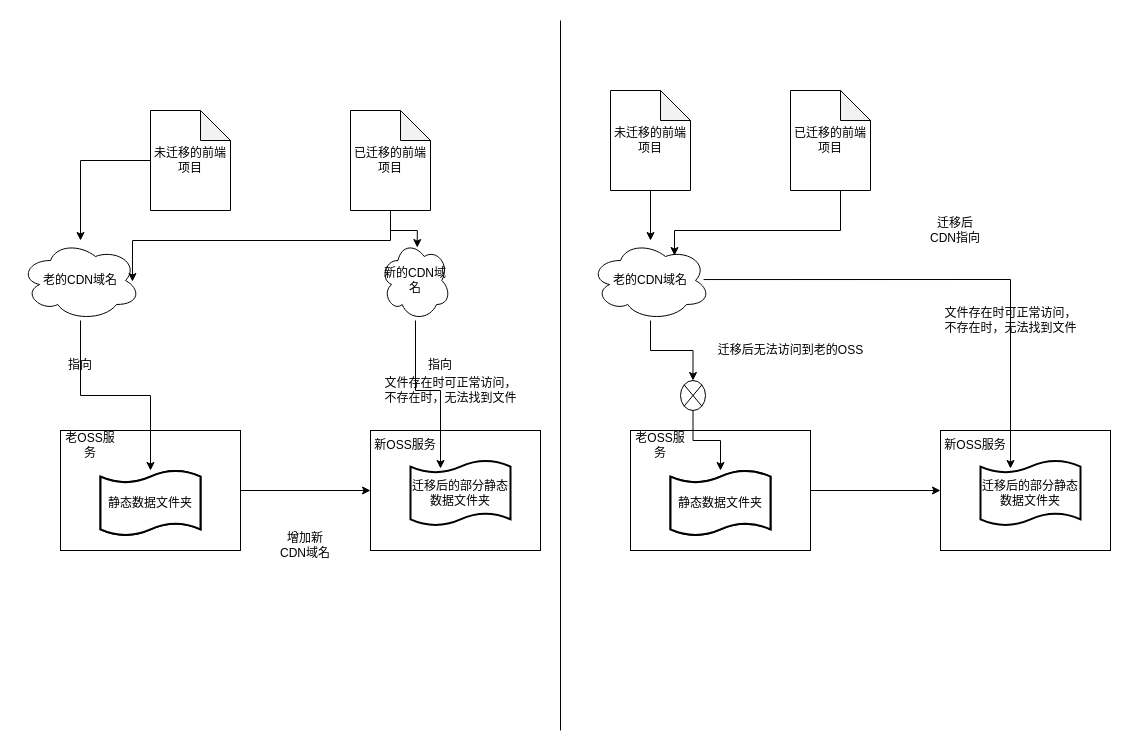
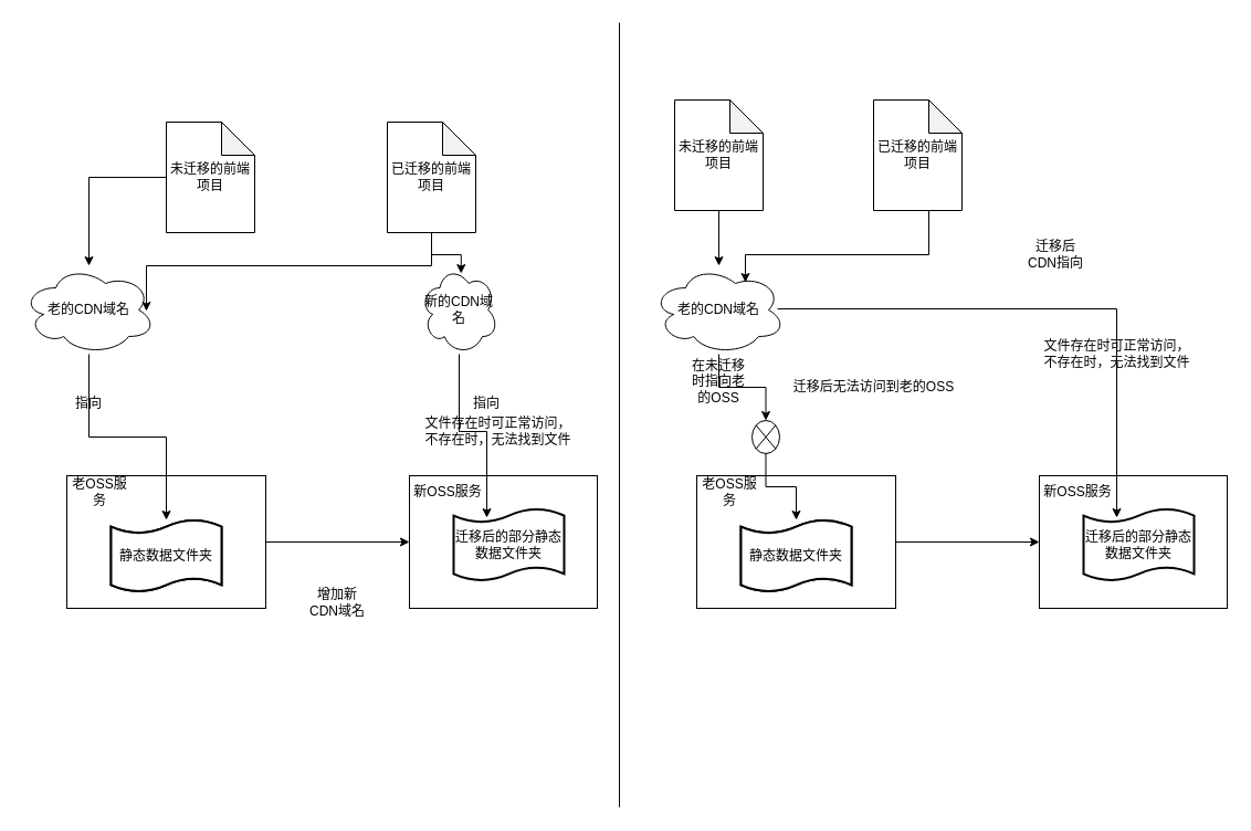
  <mxCell id="0" />
  <mxCell id="1" parent="0" />
  <mxCell id="2" value="老的CDN域名" style="ellipse;shape=cloud;whiteSpace=wrap;html=1;" vertex="1" parent="1"><mxGeometry x="20" y="240" width="120" height="80" as="geometry" /></mxCell>
  <mxCell id="3" style="edgeStyle=orthogonalEdgeStyle;rounded=0;orthogonalLoop=1;jettySize=auto;html=1;" edge="1" parent="1" source="4" target="9"><mxGeometry relative="1" as="geometry" /></mxCell>
  <mxCell id="4" value="" style="rounded=0;whiteSpace=wrap;html=1;" vertex="1" parent="1"><mxGeometry x="60" y="430" width="180" height="120" as="geometry" /></mxCell>
  <mxCell id="5" style="edgeStyle=orthogonalEdgeStyle;rounded=0;orthogonalLoop=1;jettySize=auto;html=1;" edge="1" parent="1" source="2" target="7"><mxGeometry relative="1" as="geometry" /></mxCell>
  <mxCell id="6" value="老OSS服务" style="text;html=1;align=center;verticalAlign=middle;whiteSpace=wrap;rounded=0;" vertex="1" parent="1"><mxGeometry x="60" y="430" width="60" height="30" as="geometry" /></mxCell>
  <mxCell id="7" value="静态数据文件夹" style="shape=tape;whiteSpace=wrap;html=1;strokeWidth=2;size=0.19" vertex="1" parent="1"><mxGeometry x="100" y="470" width="100" height="65" as="geometry" /></mxCell>
  <mxCell id="8" value="指向" style="text;html=1;align=center;verticalAlign=middle;whiteSpace=wrap;rounded=0;" vertex="1" parent="1"><mxGeometry x="50" y="350" width="60" height="30" as="geometry" /></mxCell>
  <mxCell id="9" value="" style="rounded=0;whiteSpace=wrap;html=1;" vertex="1" parent="1"><mxGeometry x="370" y="430" width="170" height="120" as="geometry" /></mxCell>
  <mxCell id="10" value="增加新CDN域名" style="text;html=1;align=center;verticalAlign=middle;whiteSpace=wrap;rounded=0;" vertex="1" parent="1"><mxGeometry x="275" y="530" width="60" height="30" as="geometry" /></mxCell>
  <mxCell id="11" value="新OSS服务" style="text;html=1;align=center;verticalAlign=middle;whiteSpace=wrap;rounded=0;" vertex="1" parent="1"><mxGeometry x="370" y="430" width="70" height="30" as="geometry" /></mxCell>
  <mxCell id="12" value="静态数据文件夹" style="shape=tape;whiteSpace=wrap;html=1;strokeWidth=2;size=0.19" vertex="1" parent="1"><mxGeometry x="100" y="470" width="100" height="65" as="geometry" /></mxCell>
  <mxCell id="13" value="迁移后的部分静态数据文件夹" style="shape=tape;whiteSpace=wrap;html=1;strokeWidth=2;size=0.19" vertex="1" parent="1"><mxGeometry x="410" y="460" width="100" height="65" as="geometry" /></mxCell>
  <mxCell id="14" value="新的CDN域名" style="ellipse;shape=cloud;whiteSpace=wrap;html=1;" vertex="1" parent="1"><mxGeometry x="380" y="240" width="70" height="80" as="geometry" /></mxCell>
  <mxCell id="15" value="指向" style="text;html=1;align=center;verticalAlign=middle;whiteSpace=wrap;rounded=0;" vertex="1" parent="1"><mxGeometry x="410" y="350" width="60" height="30" as="geometry" /></mxCell>
  <mxCell id="16" style="edgeStyle=orthogonalEdgeStyle;rounded=0;orthogonalLoop=1;jettySize=auto;html=1;entryX=0.3;entryY=0.123;entryDx=0;entryDy=0;entryPerimeter=0;" edge="1" parent="1" source="14" target="13"><mxGeometry relative="1" as="geometry" /></mxCell>
  <mxCell id="17" value="已迁移的前端项目" style="shape=note;whiteSpace=wrap;html=1;backgroundOutline=1;darkOpacity=0.05;" vertex="1" parent="1"><mxGeometry x="350" y="110" width="80" height="100" as="geometry" /></mxCell>
  <mxCell id="18" style="edgeStyle=orthogonalEdgeStyle;rounded=0;orthogonalLoop=1;jettySize=auto;html=1;" edge="1" parent="1" source="19" target="2"><mxGeometry relative="1" as="geometry" /></mxCell>
  <mxCell id="19" value="未迁移的前端项目" style="shape=note;whiteSpace=wrap;html=1;backgroundOutline=1;darkOpacity=0.05;" vertex="1" parent="1"><mxGeometry x="150" y="110" width="80" height="100" as="geometry" /></mxCell>
  <mxCell id="20" style="edgeStyle=orthogonalEdgeStyle;rounded=0;orthogonalLoop=1;jettySize=auto;html=1;entryX=0.525;entryY=0.088;entryDx=0;entryDy=0;entryPerimeter=0;" edge="1" parent="1" source="17" target="14"><mxGeometry relative="1" as="geometry" /></mxCell>
  <mxCell id="21" style="edgeStyle=orthogonalEdgeStyle;rounded=0;orthogonalLoop=1;jettySize=auto;html=1;entryX=0.933;entryY=0.513;entryDx=0;entryDy=0;entryPerimeter=0;" edge="1" parent="1" source="17" target="2"><mxGeometry relative="1" as="geometry"><Array as="points"><mxPoint x="390" y="240" /><mxPoint x="132" y="240" /></Array></mxGeometry></mxCell>
  <mxCell id="22" value="&lt;div&gt;文件存在时可正常访问，&lt;/div&gt;&lt;div&gt;不存在时，无法找到文件&lt;br&gt;&lt;/div&gt;" style="text;html=1;align=center;verticalAlign=middle;resizable=0;points=[];autosize=1;strokeColor=none;fillColor=none;" vertex="1" parent="1"><mxGeometry x="370" y="370" width="160" height="40" as="geometry" /></mxCell>
  <mxCell id="23" value="老的CDN域名" style="ellipse;shape=cloud;whiteSpace=wrap;html=1;" vertex="1" parent="1"><mxGeometry x="590" y="240" width="120" height="80" as="geometry" /></mxCell>
  <mxCell id="24" style="edgeStyle=orthogonalEdgeStyle;rounded=0;orthogonalLoop=1;jettySize=auto;html=1;" edge="1" parent="1" source="25" target="30"><mxGeometry relative="1" as="geometry" /></mxCell>
  <mxCell id="25" value="" style="rounded=0;whiteSpace=wrap;html=1;" vertex="1" parent="1"><mxGeometry x="630" y="430" width="180" height="120" as="geometry" /></mxCell>
  <mxCell id="26" style="edgeStyle=orthogonalEdgeStyle;rounded=0;orthogonalLoop=1;jettySize=auto;html=1;" edge="1" parent="1" source="42" target="28"><mxGeometry relative="1" as="geometry" /></mxCell>
  <mxCell id="27" value="老OSS服务" style="text;html=1;align=center;verticalAlign=middle;whiteSpace=wrap;rounded=0;" vertex="1" parent="1"><mxGeometry x="630" y="430" width="60" height="30" as="geometry" /></mxCell>
  <mxCell id="28" value="静态数据文件夹" style="shape=tape;whiteSpace=wrap;html=1;strokeWidth=2;size=0.19" vertex="1" parent="1"><mxGeometry x="670" y="470" width="100" height="65" as="geometry" /></mxCell>
+ <mxCell id="29" value="在未迁移时指向老的OSS" style="text;html=1;align=center;verticalAlign=middle;whiteSpace=wrap;rounded=0;" vertex="1" parent="1"><mxGeometry x="620" y="330" width="60" height="30" as="geometry" /></mxCell>
  <mxCell id="30" value="" style="rounded=0;whiteSpace=wrap;html=1;" vertex="1" parent="1"><mxGeometry x="940" y="430" width="170" height="120" as="geometry" /></mxCell>
  <mxCell id="31" value="新OSS服务" style="text;html=1;align=center;verticalAlign=middle;whiteSpace=wrap;rounded=0;" vertex="1" parent="1"><mxGeometry x="940" y="430" width="70" height="30" as="geometry" /></mxCell>
  <mxCell id="32" value="静态数据文件夹" style="shape=tape;whiteSpace=wrap;html=1;strokeWidth=2;size=0.19" vertex="1" parent="1"><mxGeometry x="670" y="470" width="100" height="65" as="geometry" /></mxCell>
  <mxCell id="33" value="迁移后的部分静态数据文件夹" style="shape=tape;whiteSpace=wrap;html=1;strokeWidth=2;size=0.19" vertex="1" parent="1"><mxGeometry x="980" y="460" width="100" height="65" as="geometry" /></mxCell>
  <mxCell id="34" value="迁移后CDN指向" style="text;html=1;align=center;verticalAlign=middle;whiteSpace=wrap;rounded=0;" vertex="1" parent="1"><mxGeometry x="925" y="215" width="60" height="30" as="geometry" /></mxCell>
  <mxCell id="35" style="edgeStyle=orthogonalEdgeStyle;rounded=0;orthogonalLoop=1;jettySize=auto;html=1;entryX=0.3;entryY=0.123;entryDx=0;entryDy=0;entryPerimeter=0;exitX=0.942;exitY=0.488;exitDx=0;exitDy=0;exitPerimeter=0;" edge="1" parent="1" source="23" target="33"><mxGeometry relative="1" as="geometry"><mxPoint x="1010" y="320" as="sourcePoint" /></mxGeometry></mxCell>
  <mxCell id="36" value="已迁移的前端项目" style="shape=note;whiteSpace=wrap;html=1;backgroundOutline=1;darkOpacity=0.05;" vertex="1" parent="1"><mxGeometry x="790" y="90" width="80" height="100" as="geometry" /></mxCell>
  <mxCell id="37" style="edgeStyle=orthogonalEdgeStyle;rounded=0;orthogonalLoop=1;jettySize=auto;html=1;" edge="1" parent="1" source="38" target="23"><mxGeometry relative="1" as="geometry" /></mxCell>
  <mxCell id="38" value="未迁移的前端项目" style="shape=note;whiteSpace=wrap;html=1;backgroundOutline=1;darkOpacity=0.05;" vertex="1" parent="1"><mxGeometry x="610" y="90" width="80" height="100" as="geometry" /></mxCell>
  <mxCell id="39" style="edgeStyle=orthogonalEdgeStyle;rounded=0;orthogonalLoop=1;jettySize=auto;html=1;entryX=0.7;entryY=0.188;entryDx=0;entryDy=0;entryPerimeter=0;" edge="1" parent="1" source="36" target="23"><mxGeometry relative="1" as="geometry"><mxPoint x="1013" y="247.04" as="targetPoint" /><Array as="points"><mxPoint x="840" y="230" /><mxPoint x="674" y="230" /></Array></mxGeometry></mxCell>
  <mxCell id="40" value="&lt;div&gt;文件存在时可正常访问，&lt;/div&gt;&lt;div&gt;不存在时，无法找到文件&lt;br&gt;&lt;/div&gt;" style="text;html=1;align=center;verticalAlign=middle;resizable=0;points=[];autosize=1;strokeColor=none;fillColor=none;" vertex="1" parent="1"><mxGeometry x="930" y="300" width="160" height="40" as="geometry" /></mxCell>
  <mxCell id="41" value="" style="edgeStyle=orthogonalEdgeStyle;rounded=0;orthogonalLoop=1;jettySize=auto;html=1;" edge="1" parent="1" source="23" target="42"><mxGeometry relative="1" as="geometry"><mxPoint x="650" y="320" as="sourcePoint" /><mxPoint x="720" y="470" as="targetPoint" /></mxGeometry></mxCell>
  <mxCell id="42" value="" style="verticalLabelPosition=bottom;verticalAlign=top;html=1;shape=mxgraph.flowchart.or;" vertex="1" parent="1"><mxGeometry x="680" y="380" width="25" height="30" as="geometry" /></mxCell>
  <mxCell id="43" value="迁移后无法访问到老的OSS" style="text;html=1;align=center;verticalAlign=middle;resizable=0;points=[];autosize=1;strokeColor=none;fillColor=none;" vertex="1" parent="1"><mxGeometry x="705" y="335" width="170" height="30" as="geometry" /></mxCell>
  <mxCell id="44" value="" style="endArrow=none;html=1;rounded=0;" edge="1" parent="1"><mxGeometry width="50" height="50" relative="1" as="geometry"><mxPoint x="560" y="730" as="sourcePoint" /><mxPoint x="560" y="20" as="targetPoint" /></mxGeometry></mxCell>
